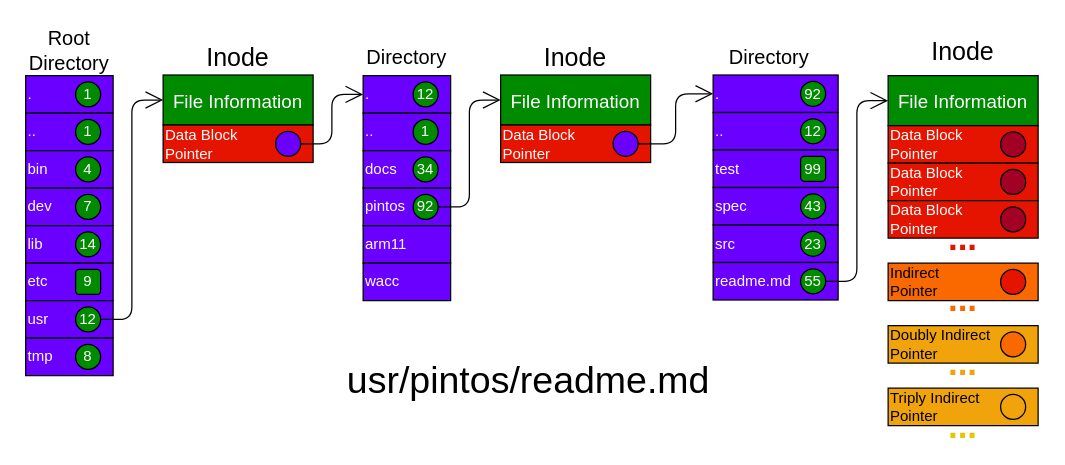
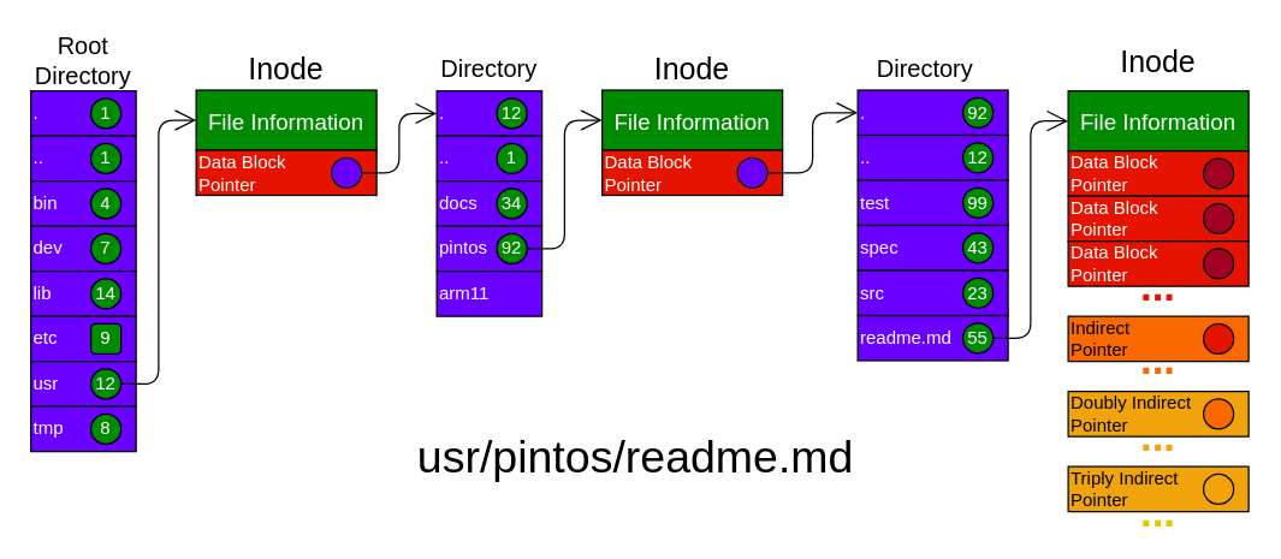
  <mxCell id="0" />
  <mxCell id="1" parent="0" />
  <mxCell id="2" value="." style="rounded=0;whiteSpace=wrap;html=1;align=left;fillColor=#6a00ff;fontColor=#ffffff;strokeColor=#000000;" vertex="1" parent="1"><mxGeometry y="60" width="70" height="30" as="geometry" x="20" /></mxCell>
  <mxCell id="3" value=".." style="rounded=0;whiteSpace=wrap;html=1;align=left;fillColor=#6a00ff;fontColor=#ffffff;strokeColor=#000000;" vertex="1" parent="1"><mxGeometry y="90" width="70" height="30" as="geometry" x="20" /></mxCell>
  <mxCell id="4" value="bin" style="rounded=0;whiteSpace=wrap;html=1;align=left;fillColor=#6a00ff;fontColor=#ffffff;strokeColor=#000000;" vertex="1" parent="1"><mxGeometry y="120" width="70" height="30" as="geometry" x="20" /></mxCell>
  <mxCell id="5" value="dev" style="rounded=0;whiteSpace=wrap;html=1;align=left;fillColor=#6a00ff;fontColor=#ffffff;strokeColor=#000000;" vertex="1" parent="1"><mxGeometry y="150" width="70" height="30" as="geometry" x="20" /></mxCell>
  <mxCell id="6" value="lib" style="rounded=0;whiteSpace=wrap;html=1;align=left;fillColor=#6a00ff;fontColor=#ffffff;strokeColor=#000000;" vertex="1" parent="1"><mxGeometry y="180" width="70" height="30" as="geometry" x="20" /></mxCell>
  <mxCell id="7" value="etc" style="rounded=0;whiteSpace=wrap;html=1;align=left;fillColor=#6a00ff;fontColor=#ffffff;strokeColor=#000000;" vertex="1" parent="1"><mxGeometry y="210" width="70" height="30" as="geometry" x="20" /></mxCell>
  <mxCell id="8" value="usr" style="rounded=0;whiteSpace=wrap;html=1;align=left;fillColor=#6a00ff;fontColor=#ffffff;strokeColor=#000000;" vertex="1" parent="1"><mxGeometry y="240" width="70" height="30" as="geometry" x="20" /></mxCell>
  <mxCell id="9" value="tmp" style="rounded=0;whiteSpace=wrap;html=1;align=left;fillColor=#6a00ff;fontColor=#ffffff;strokeColor=#000000;" vertex="1" parent="1"><mxGeometry y="270" width="70" height="30" as="geometry" x="20" /></mxCell>
  <mxCell id="10" value="1" style="ellipse;whiteSpace=wrap;html=1;aspect=fixed;fillColor=#008a00;fontColor=#ffffff;strokeColor=#000000;" vertex="1" parent="1"><mxGeometry x="60" y="65" width="20" height="20" as="geometry" /></mxCell>
  <mxCell id="11" value="1" style="ellipse;whiteSpace=wrap;html=1;aspect=fixed;fillColor=#008a00;fontColor=#ffffff;strokeColor=#000000;" vertex="1" parent="1"><mxGeometry x="60" y="95" width="20" height="20" as="geometry" /></mxCell>
  <mxCell id="12" value="4" style="ellipse;whiteSpace=wrap;html=1;aspect=fixed;fillColor=#008a00;fontColor=#ffffff;strokeColor=#000000;" vertex="1" parent="1"><mxGeometry x="60" y="125" width="20" height="20" as="geometry" /></mxCell>
  <mxCell id="13" value="7" style="ellipse;whiteSpace=wrap;html=1;aspect=fixed;fillColor=#008a00;fontColor=#ffffff;strokeColor=#000000;" vertex="1" parent="1"><mxGeometry x="60" y="155" width="20" height="20" as="geometry" /></mxCell>
  <mxCell id="14" value="14" style="ellipse;whiteSpace=wrap;html=1;aspect=fixed;fillColor=#008a00;fontColor=#ffffff;strokeColor=#000000;" vertex="1" parent="1"><mxGeometry x="60" y="185" width="20" height="20" as="geometry" /></mxCell>
  <mxCell id="15" value="9" style="whiteSpace=wrap;html=1;aspect=fixed;fillColor=#008a00;fontColor=#ffffff;strokeColor=#000000;rounded=1;" vertex="1" parent="1"><mxGeometry x="60" y="215" width="20" height="20" as="geometry" /></mxCell>
  <mxCell id="16" style="edgeStyle=orthogonalEdgeStyle;html=1;exitX=1;exitY=0.5;exitDx=0;exitDy=0;entryX=0;entryY=0.5;entryDx=0;entryDy=0;fontSize=16;endArrow=open;endFill=0;endSize=12;" edge="1" parent="1" source="17" target="20"><mxGeometry relative="1" as="geometry"><mxPoint x="190" y="80" as="targetPoint" /></mxGeometry></mxCell>
  <mxCell id="17" value="12" style="ellipse;whiteSpace=wrap;html=1;aspect=fixed;fillColor=#008a00;fontColor=#ffffff;strokeColor=#000000;" vertex="1" parent="1"><mxGeometry x="60" y="245" width="20" height="20" as="geometry" /></mxCell>
  <mxCell id="18" value="8" style="ellipse;whiteSpace=wrap;html=1;aspect=fixed;fillColor=#008a00;fontColor=#ffffff;strokeColor=#000000;" vertex="1" parent="1"><mxGeometry x="60" y="275" width="20" height="20" as="geometry" /></mxCell>
  <mxCell id="19" value="Root&lt;br&gt;Directory" style="text;html=1;strokeColor=none;fillColor=none;align=center;verticalAlign=middle;whiteSpace=wrap;rounded=0;fontSize=16;" vertex="1" parent="1"><mxGeometry x="35" width="40" height="40" as="geometry" y="20" /></mxCell>
  <mxCell id="20" value="File Information" style="rounded=0;whiteSpace=wrap;html=1;fontSize=15;fillColor=#008a00;fontColor=#ffffff;strokeColor=#000000;" vertex="1" parent="1"><mxGeometry x="130" y="59.5" width="120" height="40" as="geometry" /></mxCell>
  <mxCell id="21" value="Data Block&lt;br&gt;Pointer" style="rounded=0;whiteSpace=wrap;html=1;align=left;fillColor=#e51400;fontColor=#ffffff;strokeColor=#000000;" vertex="1" parent="1"><mxGeometry x="130" y="99.5" width="120" height="30" as="geometry" /></mxCell>
  <mxCell id="22" style="edgeStyle=orthogonalEdgeStyle;html=1;exitX=1;exitY=0.5;exitDx=0;exitDy=0;entryX=0;entryY=0.5;entryDx=0;entryDy=0;fontSize=16;endArrow=open;endFill=0;endSize=12;" edge="1" parent="1" source="23" target="25"><mxGeometry relative="1" as="geometry" /></mxCell>
  <mxCell id="23" value="" style="ellipse;whiteSpace=wrap;html=1;aspect=fixed;fillColor=#6a00ff;fontColor=#ffffff;strokeColor=#000000;" vertex="1" parent="1"><mxGeometry x="220" y="104.5" width="20" height="20" as="geometry" /></mxCell>
  <mxCell id="24" value="Inode" style="text;html=1;strokeColor=none;fillColor=none;align=center;verticalAlign=middle;whiteSpace=wrap;rounded=0;fontSize=20;fontColor=#000000;" vertex="1" parent="1"><mxGeometry x="150" y="34.5" width="80" height="20" as="geometry" /></mxCell>
  <mxCell id="25" value="." style="rounded=0;whiteSpace=wrap;html=1;align=left;fillColor=#6a00ff;fontColor=#ffffff;strokeColor=#000000;" vertex="1" parent="1"><mxGeometry x="290" y="60" width="70" height="30" as="geometry" /></mxCell>
  <mxCell id="26" value=".." style="rounded=0;whiteSpace=wrap;html=1;align=left;fillColor=#6a00ff;fontColor=#ffffff;strokeColor=#000000;" vertex="1" parent="1"><mxGeometry x="290" y="90" width="70" height="30" as="geometry" /></mxCell>
  <mxCell id="27" value="docs" style="rounded=0;whiteSpace=wrap;html=1;align=left;fillColor=#6a00ff;fontColor=#ffffff;strokeColor=#000000;" vertex="1" parent="1"><mxGeometry x="290" y="120" width="70" height="30" as="geometry" /></mxCell>
  <mxCell id="28" value="pintos" style="rounded=0;whiteSpace=wrap;html=1;align=left;fillColor=#6a00ff;fontColor=#ffffff;strokeColor=#000000;" vertex="1" parent="1"><mxGeometry x="290" y="150" width="70" height="30" as="geometry" /></mxCell>
  <mxCell id="29" value="arm11" style="rounded=0;whiteSpace=wrap;html=1;align=left;fillColor=#6a00ff;fontColor=#ffffff;strokeColor=#000000;" vertex="1" parent="1"><mxGeometry x="290" y="180" width="70" height="30" as="geometry" /></mxCell>
- <mxCell id="30" value="wacc" style="rounded=0;whiteSpace=wrap;html=1;align=left;fillColor=#6a00ff;fontColor=#ffffff;strokeColor=#000000;" vertex="1" parent="1"><mxGeometry x="290" y="210" width="70" height="30" as="geometry" /></mxCell>
  <mxCell id="31" value="12" style="ellipse;whiteSpace=wrap;html=1;aspect=fixed;fillColor=#008a00;fontColor=#ffffff;strokeColor=#000000;" vertex="1" parent="1"><mxGeometry x="330" y="65" width="20" height="20" as="geometry" /></mxCell>
  <mxCell id="32" value="1" style="ellipse;whiteSpace=wrap;html=1;aspect=fixed;fillColor=#008a00;fontColor=#ffffff;strokeColor=#000000;" vertex="1" parent="1"><mxGeometry x="330" y="95" width="20" height="20" as="geometry" /></mxCell>
  <mxCell id="33" value="34" style="ellipse;whiteSpace=wrap;html=1;aspect=fixed;fillColor=#008a00;fontColor=#ffffff;strokeColor=#000000;" vertex="1" parent="1"><mxGeometry x="330" y="125" width="20" height="20" as="geometry" /></mxCell>
  <mxCell id="34" style="edgeStyle=orthogonalEdgeStyle;html=1;exitX=1;exitY=0.5;exitDx=0;exitDy=0;entryX=0;entryY=0.5;entryDx=0;entryDy=0;fontSize=16;endArrow=open;endFill=0;endSize=12;" edge="1" parent="1" source="35" target="37"><mxGeometry relative="1" as="geometry"><mxPoint x="410" y="79.5" as="targetPoint" /></mxGeometry></mxCell>
  <mxCell id="35" value="92" style="ellipse;whiteSpace=wrap;html=1;aspect=fixed;fillColor=#008a00;fontColor=#ffffff;strokeColor=#000000;" vertex="1" parent="1"><mxGeometry x="330" y="155" width="20" height="20" as="geometry" /></mxCell>
  <mxCell id="36" value="Directory" style="text;html=1;strokeColor=none;fillColor=none;align=center;verticalAlign=middle;whiteSpace=wrap;rounded=0;fontSize=16;" vertex="1" parent="1"><mxGeometry x="305" y="30" width="40" height="30" as="geometry" /></mxCell>
  <mxCell id="37" value="File Information" style="rounded=0;whiteSpace=wrap;html=1;fontSize=15;fillColor=#008a00;fontColor=#ffffff;strokeColor=#000000;" vertex="1" parent="1"><mxGeometry x="400" y="59.5" width="120" height="40" as="geometry" /></mxCell>
  <mxCell id="38" value="Data Block&lt;br&gt;Pointer" style="rounded=0;whiteSpace=wrap;html=1;align=left;fillColor=#e51400;fontColor=#ffffff;strokeColor=#000000;" vertex="1" parent="1"><mxGeometry x="400" y="99.5" width="120" height="30" as="geometry" /></mxCell>
  <mxCell id="39" style="edgeStyle=orthogonalEdgeStyle;html=1;exitX=1;exitY=0.5;exitDx=0;exitDy=0;entryX=0;entryY=0.5;entryDx=0;entryDy=0;fontSize=16;endArrow=open;endFill=0;endSize=12;" edge="1" parent="1" source="40" target="43"><mxGeometry relative="1" as="geometry" /></mxCell>
  <mxCell id="40" value="" style="ellipse;whiteSpace=wrap;html=1;aspect=fixed;fillColor=#6a00ff;fontColor=#ffffff;strokeColor=#000000;" vertex="1" parent="1"><mxGeometry x="490" y="104.5" width="20" height="20" as="geometry" /></mxCell>
  <mxCell id="41" value="Inode" style="text;html=1;strokeColor=none;fillColor=none;align=center;verticalAlign=middle;whiteSpace=wrap;rounded=0;fontSize=20;fontColor=#000000;" vertex="1" parent="1"><mxGeometry x="420" y="34.5" width="80" height="20" as="geometry" /></mxCell>
  <mxCell id="42" value="Directory" style="text;html=1;strokeColor=none;fillColor=none;align=center;verticalAlign=middle;whiteSpace=wrap;rounded=0;fontSize=16;" vertex="1" parent="1"><mxGeometry x="595" y="30" width="40" height="30" as="geometry" /></mxCell>
  <mxCell id="43" value="." style="rounded=0;whiteSpace=wrap;html=1;align=left;fillColor=#6a00ff;fontColor=#ffffff;strokeColor=#000000;" vertex="1" parent="1"><mxGeometry x="570" y="59.5" width="100" height="30" as="geometry" /></mxCell>
  <mxCell id="44" value=".." style="rounded=0;whiteSpace=wrap;html=1;align=left;fillColor=#6a00ff;fontColor=#ffffff;strokeColor=#000000;" vertex="1" parent="1"><mxGeometry x="570" y="89.5" width="100" height="30" as="geometry" /></mxCell>
  <mxCell id="45" value="test" style="rounded=0;whiteSpace=wrap;html=1;align=left;fillColor=#6a00ff;fontColor=#ffffff;strokeColor=#000000;" vertex="1" parent="1"><mxGeometry x="570" y="119.5" width="100" height="30" as="geometry" /></mxCell>
  <mxCell id="46" value="spec" style="rounded=0;whiteSpace=wrap;html=1;align=left;fillColor=#6a00ff;fontColor=#ffffff;strokeColor=#000000;" vertex="1" parent="1"><mxGeometry x="570" y="149.5" width="100" height="30" as="geometry" /></mxCell>
  <mxCell id="47" value="src" style="rounded=0;whiteSpace=wrap;html=1;align=left;fillColor=#6a00ff;fontColor=#ffffff;strokeColor=#000000;" vertex="1" parent="1"><mxGeometry x="570" y="179.5" width="100" height="30" as="geometry" /></mxCell>
  <mxCell id="48" value="readme.md" style="rounded=0;whiteSpace=wrap;html=1;align=left;fillColor=#6a00ff;fontColor=#ffffff;strokeColor=#000000;" vertex="1" parent="1"><mxGeometry x="570" y="209.5" width="100" height="30" as="geometry" /></mxCell>
  <mxCell id="49" value="92" style="ellipse;whiteSpace=wrap;html=1;aspect=fixed;fillColor=#008a00;fontColor=#ffffff;strokeColor=#000000;" vertex="1" parent="1"><mxGeometry x="640.003" y="64.5" width="20" height="20" as="geometry" /></mxCell>
  <mxCell id="50" value="12" style="ellipse;whiteSpace=wrap;html=1;aspect=fixed;fillColor=#008a00;fontColor=#ffffff;strokeColor=#000000;" vertex="1" parent="1"><mxGeometry x="640.003" y="94.5" width="20" height="20" as="geometry" /></mxCell>
- <mxCell id="51" value="99" style="whiteSpace=wrap;html=1;aspect=fixed;fillColor=#008a00;fontColor=#ffffff;strokeColor=#000000;rounded=1;" vertex="1" parent="1"><mxGeometry x="640.003" y="124.5" width="20" height="20" as="geometry" /></mxCell>
+ <mxCell id="51" value="99" style="ellipse;whiteSpace=wrap;html=1;aspect=fixed;fillColor=#008a00;fontColor=#ffffff;strokeColor=#000000;" vertex="1" parent="1"><mxGeometry x="640.003" y="124.5" width="20" height="20" as="geometry" /></mxCell>
  <mxCell id="52" value="43" style="ellipse;whiteSpace=wrap;html=1;aspect=fixed;fillColor=#008a00;fontColor=#ffffff;strokeColor=#000000;" vertex="1" parent="1"><mxGeometry x="640.003" y="154.5" width="20" height="20" as="geometry" /></mxCell>
  <mxCell id="53" value="23" style="ellipse;whiteSpace=wrap;html=1;aspect=fixed;fillColor=#008a00;fontColor=#ffffff;strokeColor=#000000;" vertex="1" parent="1"><mxGeometry x="640.003" y="184.5" width="20" height="20" as="geometry" /></mxCell>
  <mxCell id="54" style="edgeStyle=orthogonalEdgeStyle;html=1;exitX=1;exitY=0.5;exitDx=0;exitDy=0;entryX=0;entryY=0.5;entryDx=0;entryDy=0;fontSize=16;endArrow=open;endFill=0;endSize=12;" edge="1" parent="1" source="55" target="56"><mxGeometry relative="1" as="geometry" /></mxCell>
  <mxCell id="55" value="55" style="ellipse;whiteSpace=wrap;html=1;aspect=fixed;fillColor=#008a00;fontColor=#ffffff;strokeColor=#000000;" vertex="1" parent="1"><mxGeometry x="640.003" y="214.5" width="20" height="20" as="geometry" /></mxCell>
  <mxCell id="56" value="File Information" style="rounded=0;whiteSpace=wrap;html=1;fontSize=15;fillColor=#008a00;fontColor=#ffffff;strokeColor=#000000;" vertex="1" parent="1"><mxGeometry x="710" y="60" width="120" height="40" as="geometry" /></mxCell>
  <mxCell id="57" value="Data Block&lt;br&gt;Pointer" style="rounded=0;whiteSpace=wrap;html=1;align=left;fillColor=#e51400;fontColor=#ffffff;strokeColor=#000000;" vertex="1" parent="1"><mxGeometry x="710" y="100" width="120" height="30" as="geometry" /></mxCell>
  <mxCell id="58" value="" style="ellipse;whiteSpace=wrap;html=1;aspect=fixed;fillColor=#a20025;fontColor=#ffffff;strokeColor=#000000;" vertex="1" parent="1"><mxGeometry x="800" y="105" width="20" height="20" as="geometry" /></mxCell>
  <mxCell id="59" value="Data Block&lt;br&gt;Pointer" style="rounded=0;whiteSpace=wrap;html=1;align=left;fillColor=#e51400;fontColor=#ffffff;strokeColor=#000000;" vertex="1" parent="1"><mxGeometry x="710" y="130" width="120" height="30" as="geometry" /></mxCell>
  <mxCell id="60" value="" style="ellipse;whiteSpace=wrap;html=1;aspect=fixed;fillColor=#a20025;fontColor=#ffffff;strokeColor=#000000;" vertex="1" parent="1"><mxGeometry x="800" y="135" width="20" height="20" as="geometry" /></mxCell>
  <mxCell id="61" value="Data Block&lt;br&gt;Pointer" style="rounded=0;whiteSpace=wrap;html=1;align=left;fillColor=#e51400;fontColor=#ffffff;strokeColor=#000000;" vertex="1" parent="1"><mxGeometry x="710" y="160" width="120" height="30" as="geometry" /></mxCell>
  <mxCell id="62" value="" style="ellipse;whiteSpace=wrap;html=1;aspect=fixed;fillColor=#a20025;fontColor=#ffffff;strokeColor=#000000;" vertex="1" parent="1"><mxGeometry x="800" y="165" width="20" height="20" as="geometry" /></mxCell>
  <mxCell id="63" value="Indirect&lt;br&gt;Pointer" style="rounded=0;whiteSpace=wrap;html=1;align=left;fillColor=#fa6800;fontColor=#000000;strokeColor=#000000;" vertex="1" parent="1"><mxGeometry x="710" y="210" width="120" height="30" as="geometry" /></mxCell>
  <mxCell id="64" value="" style="ellipse;whiteSpace=wrap;html=1;aspect=fixed;fillColor=#e51400;fontColor=#ffffff;strokeColor=#000000;" vertex="1" parent="1"><mxGeometry x="800" y="215" width="20" height="20" as="geometry" /></mxCell>
  <mxCell id="65" value="Doubly Indirect&lt;br&gt;Pointer" style="rounded=0;whiteSpace=wrap;html=1;align=left;fillColor=#f0a30a;fontColor=#000000;strokeColor=#000000;" vertex="1" parent="1"><mxGeometry x="710" y="260" width="120" height="30" as="geometry" /></mxCell>
  <mxCell id="66" value="" style="ellipse;whiteSpace=wrap;html=1;aspect=fixed;fillColor=#fa6800;fontColor=#000000;strokeColor=#000000;" vertex="1" parent="1"><mxGeometry x="800" y="265" width="20" height="20" as="geometry" /></mxCell>
  <mxCell id="67" value="Triply Indirect&lt;br&gt;Pointer" style="rounded=0;whiteSpace=wrap;html=1;align=left;fillColor=#f0a30a;fontColor=#000000;strokeColor=#000000;" vertex="1" parent="1"><mxGeometry x="710" y="310" width="120" height="30" as="geometry" /></mxCell>
  <mxCell id="68" value="" style="ellipse;whiteSpace=wrap;html=1;aspect=fixed;fillColor=#f0a30a;fontColor=#000000;strokeColor=#000000;" vertex="1" parent="1"><mxGeometry x="800" y="315" width="20" height="20" as="geometry" /></mxCell>
  <mxCell id="69" value="..." style="text;html=1;strokeColor=none;fillColor=none;align=center;verticalAlign=middle;whiteSpace=wrap;rounded=0;fontSize=28;fontStyle=1;fontColor=#E51400;" vertex="1" parent="1"><mxGeometry x="750" y="180" width="40" height="20" as="geometry" /></mxCell>
  <mxCell id="70" value="..." style="text;html=1;strokeColor=none;fillColor=none;align=center;verticalAlign=middle;whiteSpace=wrap;rounded=0;fontSize=28;fontStyle=1;fontColor=#FA6800;" vertex="1" parent="1"><mxGeometry x="750" y="229" width="40" height="20" as="geometry" /></mxCell>
  <mxCell id="71" value="..." style="text;html=1;strokeColor=none;fillColor=none;align=center;verticalAlign=middle;whiteSpace=wrap;rounded=0;fontSize=28;fontStyle=1;fontColor=#F0A30A;" vertex="1" parent="1"><mxGeometry x="750" y="280" width="40" height="20" as="geometry" /></mxCell>
  <mxCell id="72" value="..." style="text;html=1;strokeColor=none;fillColor=none;align=center;verticalAlign=middle;whiteSpace=wrap;rounded=0;fontSize=28;fontStyle=1;fontColor=#E3C800;" vertex="1" parent="1"><mxGeometry x="750" y="330" width="40" height="20" as="geometry" /></mxCell>
  <mxCell id="73" value="Inode" style="text;html=1;strokeColor=none;fillColor=none;align=center;verticalAlign=middle;whiteSpace=wrap;rounded=0;fontSize=20;fontColor=#000000;" vertex="1" parent="1"><mxGeometry x="730" y="30" width="80" height="20" as="geometry" /></mxCell>
  <mxCell id="74" value="usr/pintos/readme.md" style="text;html=1;strokeColor=none;fillColor=none;align=center;verticalAlign=middle;whiteSpace=wrap;rounded=0;fontSize=30;" vertex="1" parent="1"><mxGeometry x="285" y="280" width="275" height="45" as="geometry" /></mxCell>
